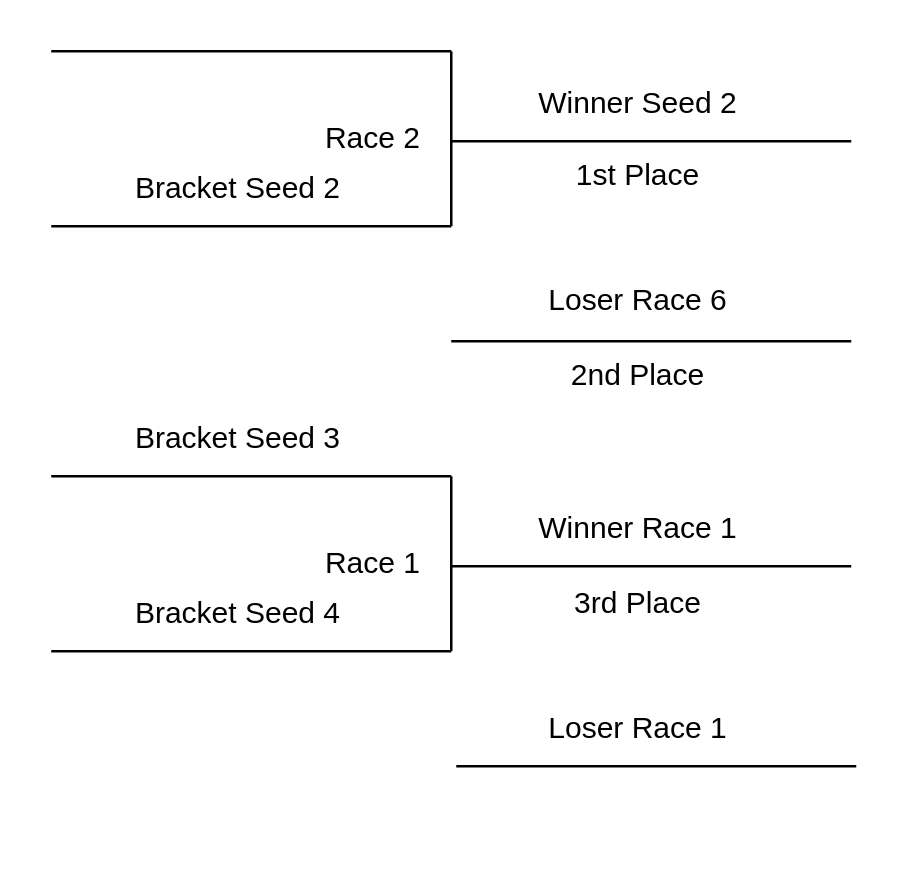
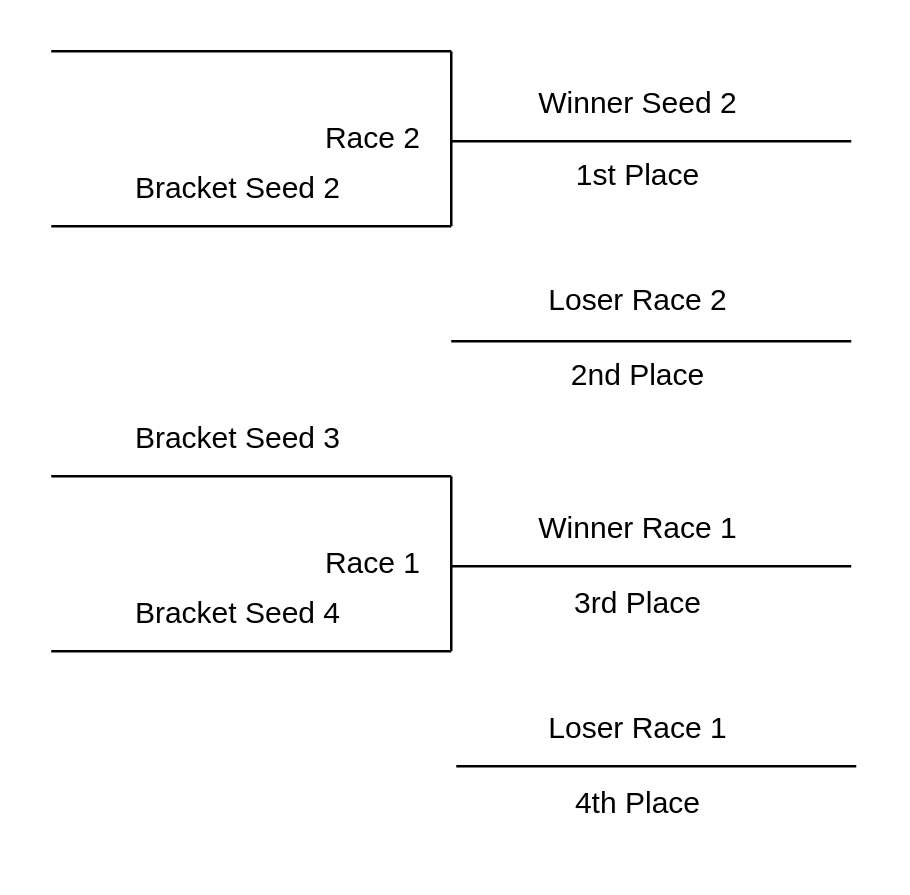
  <mxCell id="0" />
  <mxCell id="1" parent="0" />
  <mxCell id="2" value="" style="group" parent="1" vertex="1" connectable="0"><mxGeometry x="20" y="20" width="320" height="70" as="geometry" /></mxCell>
  <mxCell id="3" value="" style="endArrow=none;html=1;rounded=0;" parent="2" edge="1"><mxGeometry width="50" height="50" relative="1" as="geometry"><mxPoint as="sourcePoint" /><mxPoint x="160" as="targetPoint" /></mxGeometry></mxCell>
  <mxCell id="4" value="" style="endArrow=none;html=1;rounded=0;" parent="2" edge="1"><mxGeometry width="50" height="50" relative="1" as="geometry"><mxPoint y="70" as="sourcePoint" /><mxPoint x="160" y="70" as="targetPoint" /></mxGeometry></mxCell>
  <mxCell id="5" value="" style="endArrow=none;html=1;rounded=0;" parent="2" edge="1"><mxGeometry width="50" height="50" relative="1" as="geometry"><mxPoint x="160" y="70" as="sourcePoint" /><mxPoint x="160" as="targetPoint" /></mxGeometry></mxCell>
  <mxCell id="6" value="Race 2" style="text;html=1;align=right;verticalAlign=middle;whiteSpace=wrap;rounded=0;" parent="2" vertex="1"><mxGeometry x="60" y="20" width="90" height="30" as="geometry" /></mxCell>
  <mxCell id="7" value="" style="endArrow=none;html=1;rounded=0;" parent="2" edge="1"><mxGeometry width="50" height="50" relative="1" as="geometry"><mxPoint x="160" y="36" as="sourcePoint" /><mxPoint x="320" y="36" as="targetPoint" /></mxGeometry></mxCell>
  <mxCell id="8" value="" style="group" parent="1" vertex="1" connectable="0"><mxGeometry x="20" y="190" width="320" height="70" as="geometry" /></mxCell>
  <mxCell id="9" value="" style="endArrow=none;html=1;rounded=0;" parent="8" edge="1"><mxGeometry width="50" height="50" relative="1" as="geometry"><mxPoint as="sourcePoint" /><mxPoint x="160" as="targetPoint" /></mxGeometry></mxCell>
  <mxCell id="10" value="" style="endArrow=none;html=1;rounded=0;" parent="8" edge="1"><mxGeometry width="50" height="50" relative="1" as="geometry"><mxPoint y="70" as="sourcePoint" /><mxPoint x="160" y="70" as="targetPoint" /></mxGeometry></mxCell>
  <mxCell id="11" value="" style="endArrow=none;html=1;rounded=0;" parent="8" edge="1"><mxGeometry width="50" height="50" relative="1" as="geometry"><mxPoint x="160" y="70" as="sourcePoint" /><mxPoint x="160" as="targetPoint" /></mxGeometry></mxCell>
  <mxCell id="12" value="Race 1" style="text;html=1;align=right;verticalAlign=middle;whiteSpace=wrap;rounded=0;" parent="8" vertex="1"><mxGeometry x="60" y="20" width="90" height="30" as="geometry" /></mxCell>
  <mxCell id="13" value="" style="endArrow=none;html=1;rounded=0;" parent="8" edge="1"><mxGeometry width="50" height="50" relative="1" as="geometry"><mxPoint x="160" y="36" as="sourcePoint" /><mxPoint x="320" y="36" as="targetPoint" /></mxGeometry></mxCell>
  <mxCell id="14" value="" style="endArrow=none;html=1;rounded=0;" parent="1" edge="1"><mxGeometry width="50" height="50" relative="1" as="geometry"><mxPoint x="180" y="136" as="sourcePoint" /><mxPoint x="340" y="136" as="targetPoint" /></mxGeometry></mxCell>
  <mxCell id="15" value="" style="endArrow=none;html=1;rounded=0;" parent="1" edge="1"><mxGeometry width="50" height="50" relative="1" as="geometry"><mxPoint x="182" y="306" as="sourcePoint" /><mxPoint x="342" y="306" as="targetPoint" /></mxGeometry></mxCell>
  <mxCell id="16" value="2nd Place" style="text;html=1;align=center;verticalAlign=middle;whiteSpace=wrap;rounded=0;" parent="1" vertex="1"><mxGeometry x="210" y="135" width="90" height="30" as="geometry" /></mxCell>
- <mxCell id="18" value="Loser Race 6" style="text;html=1;align=center;verticalAlign=middle;whiteSpace=wrap;rounded=0;" parent="1" vertex="1"><mxGeometry x="210" y="105" width="90" height="30" as="geometry" /></mxCell>
+ <mxCell id="17" value="4th Place" style="text;html=1;align=center;verticalAlign=middle;whiteSpace=wrap;rounded=0;" parent="1" vertex="1"><mxGeometry x="210" y="306" width="90" height="30" as="geometry" /></mxCell>
+ <mxCell id="18" value="Loser Race 2" style="text;html=1;align=center;verticalAlign=middle;whiteSpace=wrap;rounded=0;" parent="1" vertex="1"><mxGeometry x="210" y="105" width="90" height="30" as="geometry" /></mxCell>
  <mxCell id="19" value="Loser Race 1" style="text;html=1;align=center;verticalAlign=middle;whiteSpace=wrap;rounded=0;" parent="1" vertex="1"><mxGeometry x="210" y="276" width="90" height="30" as="geometry" /></mxCell>
  <mxCell id="20" value="Winner Seed 2" style="text;html=1;align=center;verticalAlign=middle;whiteSpace=wrap;rounded=0;" parent="1" vertex="1"><mxGeometry x="210" y="26" width="90" height="30" as="geometry" /></mxCell>
  <mxCell id="21" value="Winner Race 1" style="text;html=1;align=center;verticalAlign=middle;whiteSpace=wrap;rounded=0;" parent="1" vertex="1"><mxGeometry x="210" y="196" width="90" height="30" as="geometry" /></mxCell>
  <mxCell id="22" value="Bracket Seed 2" style="text;html=1;align=center;verticalAlign=middle;whiteSpace=wrap;rounded=0;" parent="1" vertex="1"><mxGeometry x="50" y="60" width="90" height="30" as="geometry" /></mxCell>
  <mxCell id="23" value="Bracket Seed 3" style="text;html=1;align=center;verticalAlign=middle;whiteSpace=wrap;rounded=0;" parent="1" vertex="1"><mxGeometry x="50" y="160" width="90" height="30" as="geometry" /></mxCell>
  <mxCell id="24" value="Bracket Seed 4" style="text;html=1;align=center;verticalAlign=middle;whiteSpace=wrap;rounded=0;" parent="1" vertex="1"><mxGeometry x="50" y="230" width="90" height="30" as="geometry" /></mxCell>
  <mxCell id="25" value="1st Place" style="text;html=1;align=center;verticalAlign=middle;whiteSpace=wrap;rounded=0;" vertex="1" parent="1"><mxGeometry x="210" y="55" width="90" height="30" as="geometry" /></mxCell>
  <mxCell id="26" value="3rd Place" style="text;html=1;align=center;verticalAlign=middle;whiteSpace=wrap;rounded=0;" vertex="1" parent="1"><mxGeometry x="210" y="226" width="90" height="30" as="geometry" /></mxCell>
